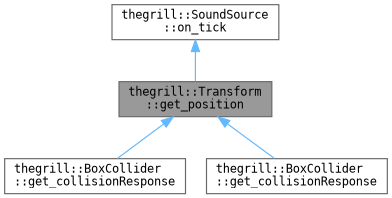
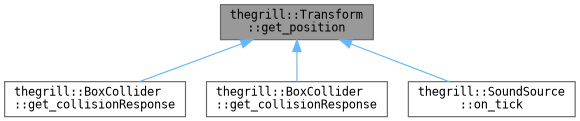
  digraph {
    rankdir=TB
    fontname="DejaVu Sans Mono"
    node [color=grey40 fillcolor=white fontname="DejaVu Sans Mono" fontsize=10 shape=box style=filled]
    edge [color=steelblue1 dir=back fontname="DejaVu Sans Mono" fontsize=10 labelfontname=Helvetica labelfontsize=10 style=solid]
    n1 [color=gray40 fillcolor=grey60 fontcolor=black height=0.2 label="thegrill::Transform\l::get_position" width=0.4]
    n2 [height=0.2 label="thegrill::BoxCollider\l::get_collisionResponse" width=0.4]
    n3 [height=0.2 label="thegrill::BoxCollider\l::get_collisionResponse" width=0.4]
    n4 [height=0.2 label="thegrill::SoundSource\l::on_tick" width=0.4]
    n1 -> n2
    n1 -> n3
-   n4 -> n1
+   n1 -> n4
  }
